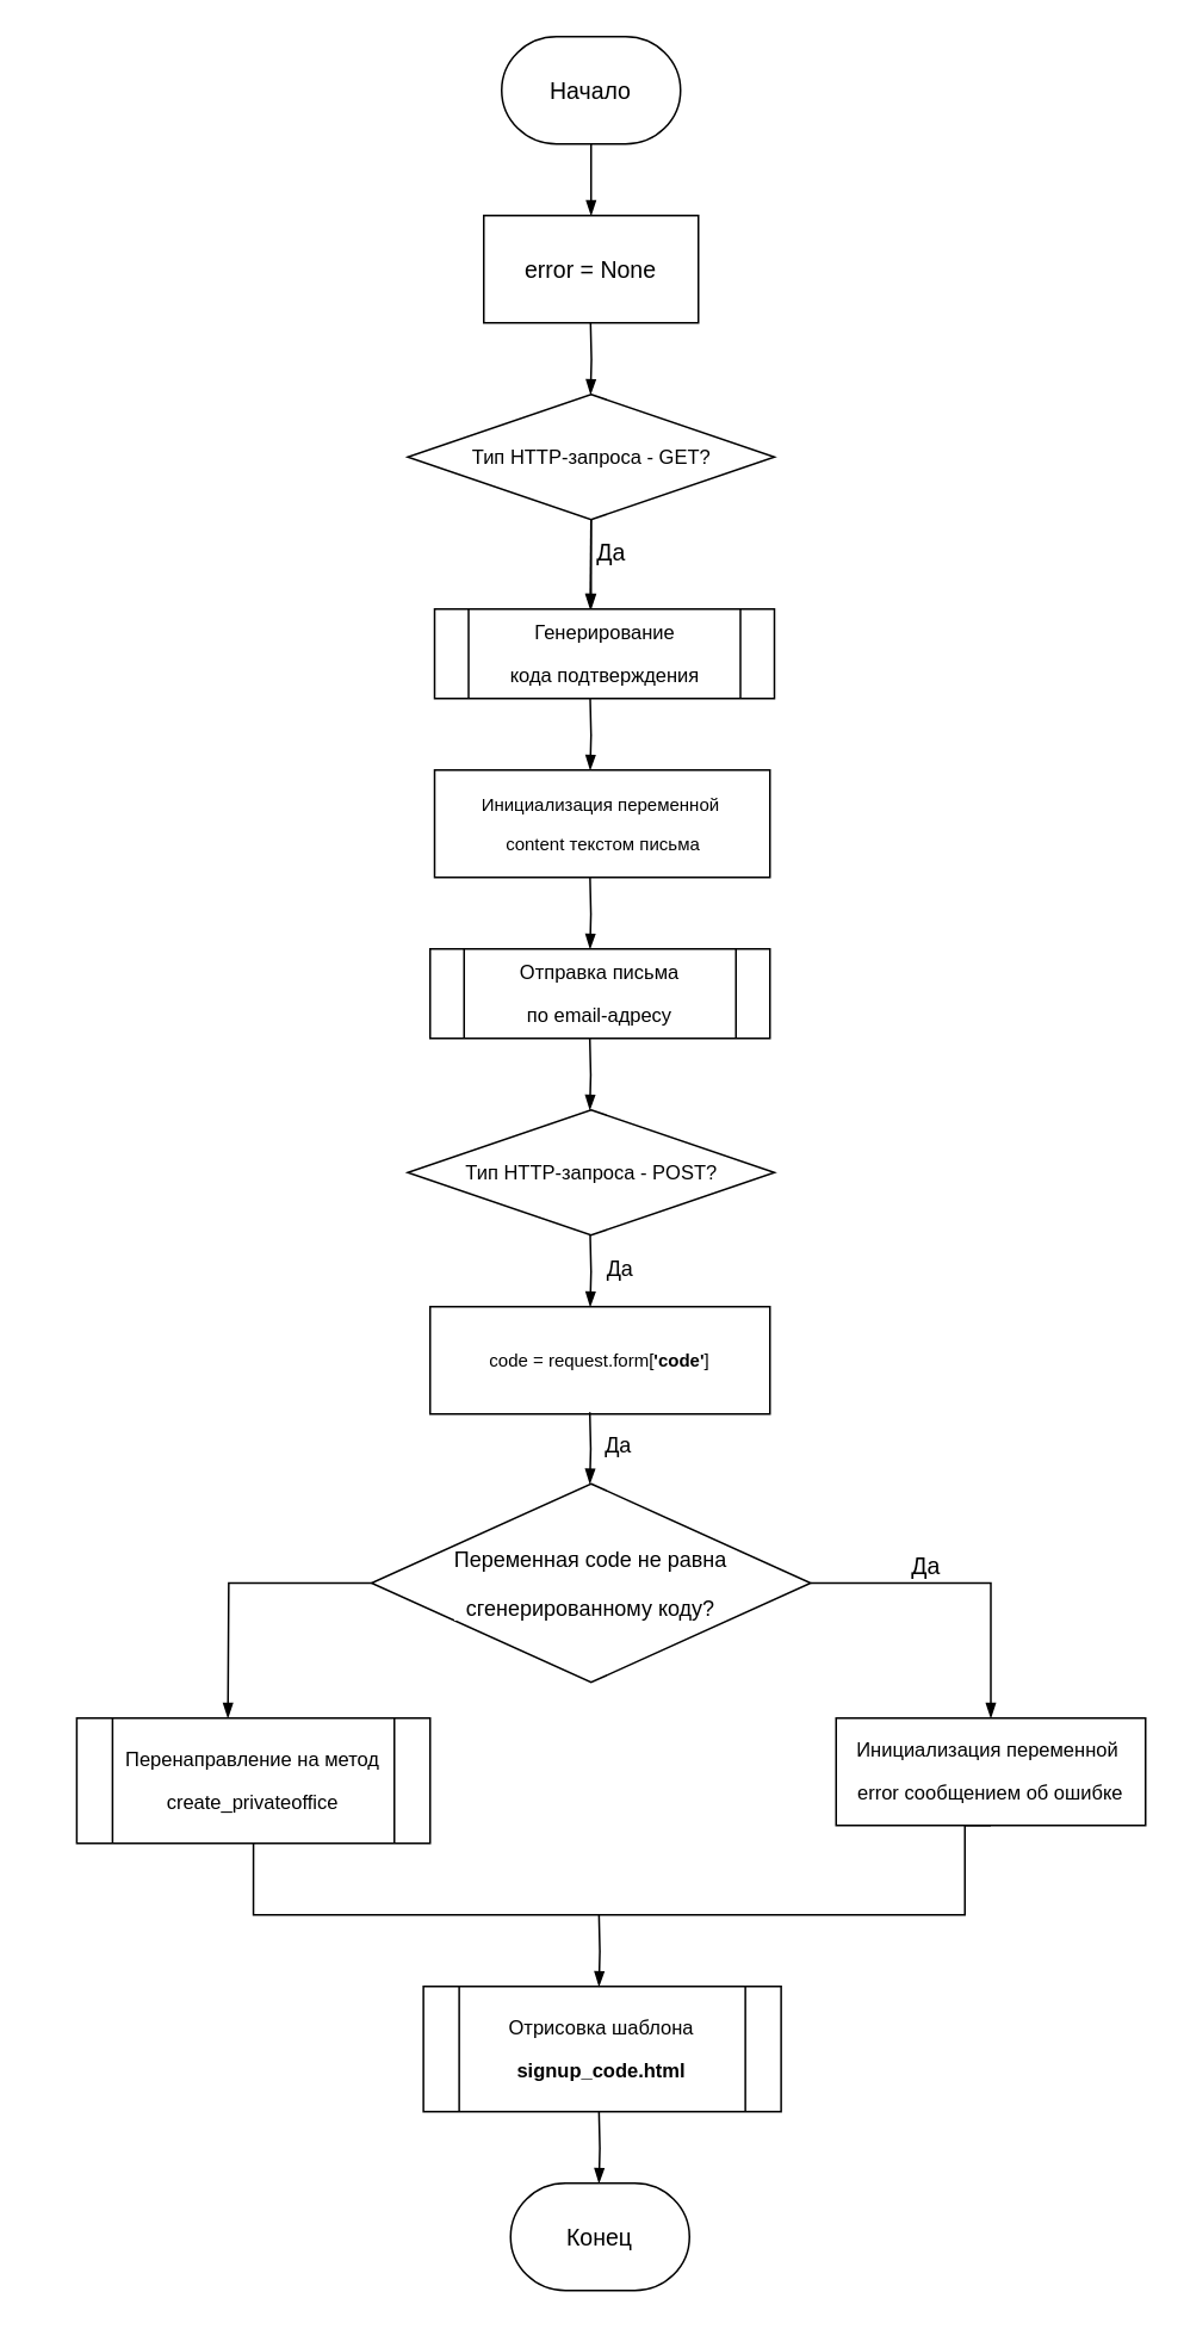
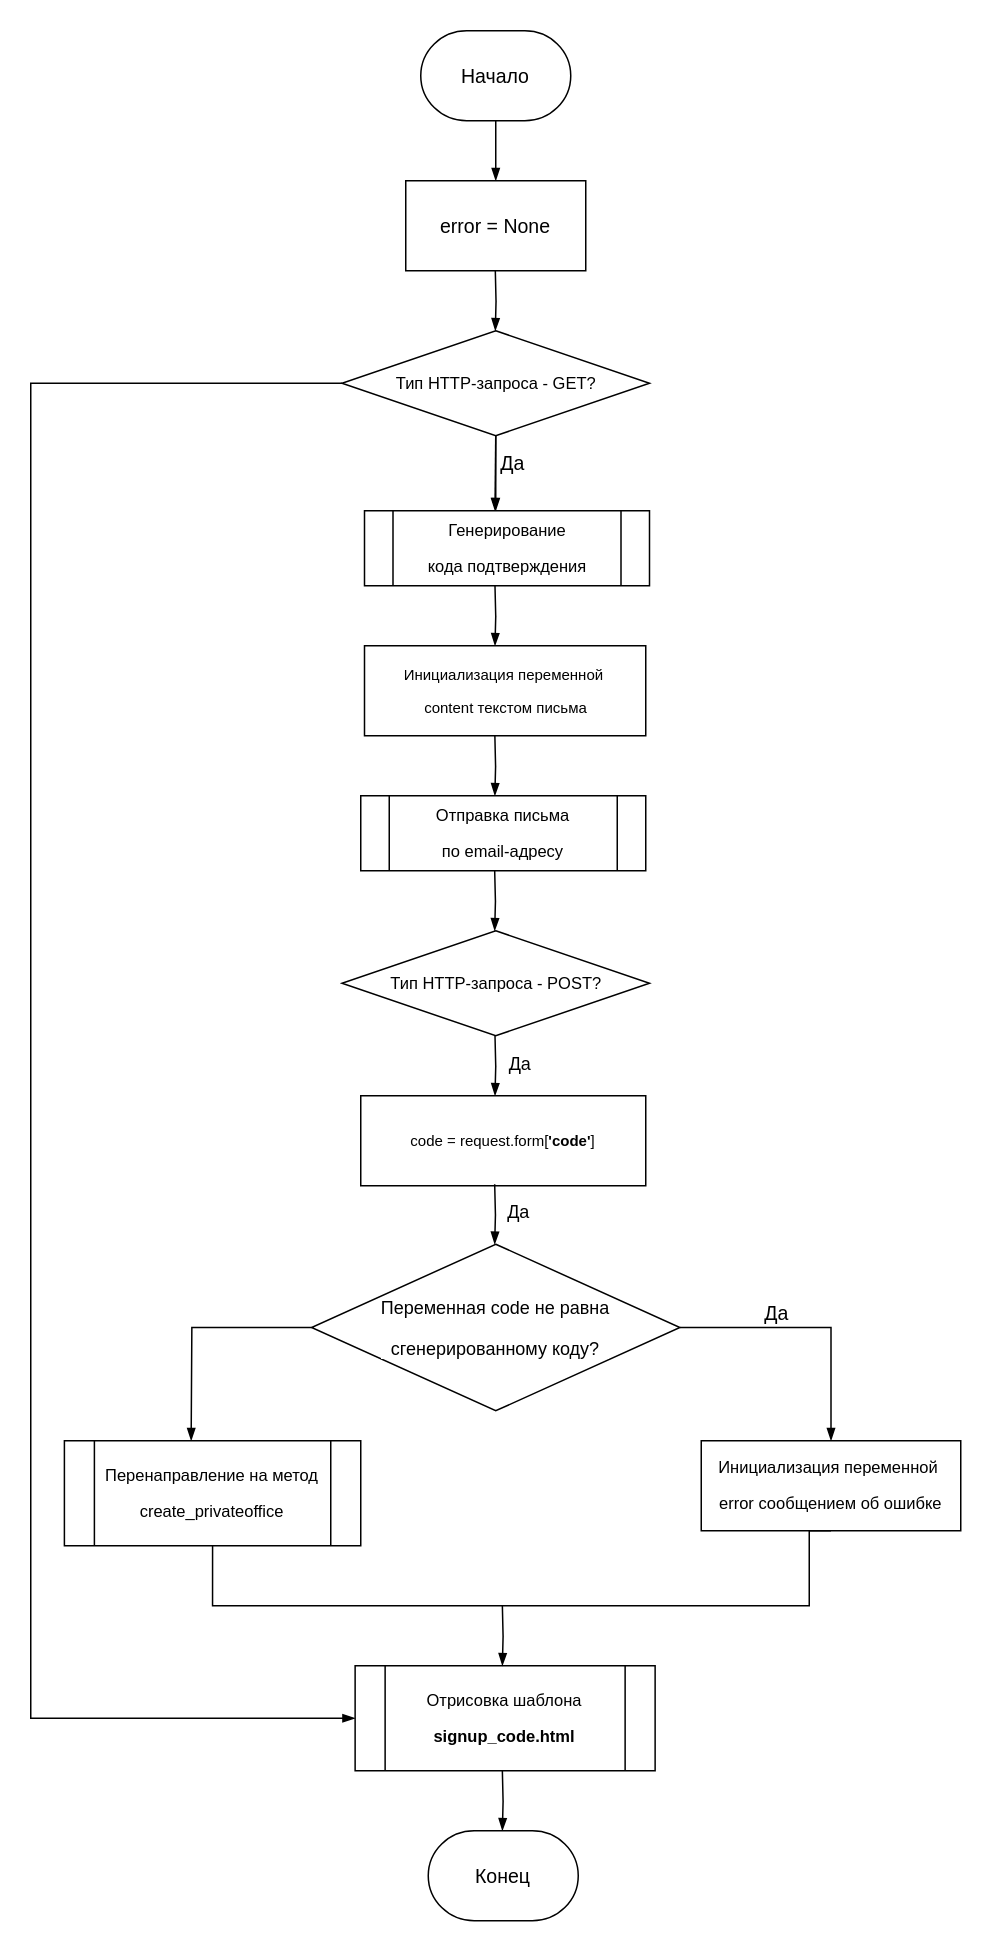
  <mxCell id="0" />
  <mxCell id="1" parent="0" />
  <mxCell id="2" style="edgeStyle=orthogonalEdgeStyle;rounded=0;orthogonalLoop=1;jettySize=auto;html=1;exitX=0.5;exitY=1;exitDx=0;exitDy=0;exitPerimeter=0;fontFamily=Helvetica;fontSize=13;endArrow=blockThin;endFill=1;startArrow=none;startFill=0;" edge="1" parent="1" source="3" target="4"><mxGeometry relative="1" as="geometry" /></mxCell>
  <mxCell id="3" value="Начало" style="strokeWidth=1;html=1;shape=mxgraph.flowchart.terminator;whiteSpace=wrap;fontFamily=Helvetica;fontSize=13;" vertex="1" parent="1"><mxGeometry x="280" y="20" width="100" height="60" as="geometry" /></mxCell>
  <mxCell id="4" value="error = None" style="rounded=0;whiteSpace=wrap;html=1;fontFamily=Helvetica;fontSize=13;" vertex="1" parent="1"><mxGeometry x="270" y="120" width="120" height="60" as="geometry" /></mxCell>
  <mxCell id="5" value="" style="edgeStyle=orthogonalEdgeStyle;rounded=0;orthogonalLoop=1;jettySize=auto;html=1;fontFamily=Helvetica;fontSize=11;fontColor=#000000;startArrow=none;startFill=0;endArrow=blockThin;endFill=1;" edge="1" parent="1" source="7"><mxGeometry relative="1" as="geometry"><mxPoint x="330" y="340" as="targetPoint" /></mxGeometry></mxCell>
+ <mxCell id="6" style="edgeStyle=orthogonalEdgeStyle;rounded=0;orthogonalLoop=1;jettySize=auto;html=1;fontFamily=Helvetica;fontSize=11;fontColor=#000000;startArrow=none;startFill=0;endArrow=blockThin;endFill=1;entryX=0;entryY=0.5;entryDx=0;entryDy=0;" edge="1" parent="1" source="7" target="19"><mxGeometry relative="1" as="geometry"><mxPoint x="180" y="915" as="targetPoint" /><Array as="points"><mxPoint x="20" y="255" /><mxPoint x="20" y="1145" /></Array></mxGeometry></mxCell>
  <mxCell id="7" value="&lt;pre style=&quot;background-color: rgb(255 , 255 , 255) ; font-size: 11px&quot;&gt;&lt;pre&gt;&lt;font face=&quot;Helvetica&quot;&gt;Тип HTTP-запроса - GET?&lt;/font&gt;&lt;/pre&gt;&lt;/pre&gt;" style="rhombus;whiteSpace=wrap;html=1;fontFamily=Helvetica;fontSize=13;strokeWidth=1;" vertex="1" parent="1"><mxGeometry x="227.5" y="220" width="205" height="70" as="geometry" /></mxCell>
  <mxCell id="8" style="edgeStyle=orthogonalEdgeStyle;rounded=0;orthogonalLoop=1;jettySize=auto;html=1;exitX=0.5;exitY=1;exitDx=0;exitDy=0;fontFamily=Helvetica;fontSize=13;endArrow=blockThin;endFill=1;startArrow=none;startFill=0;" edge="1" parent="1" source="7"><mxGeometry relative="1" as="geometry"><mxPoint x="329.5" y="310" as="sourcePoint" /><mxPoint x="329.5" y="340" as="targetPoint" /></mxGeometry></mxCell>
  <mxCell id="9" value="Да" style="edgeLabel;html=1;align=center;verticalAlign=middle;resizable=0;points=[];fontSize=13;fontFamily=Helvetica;fontColor=#000000;" vertex="1" connectable="0" parent="8"><mxGeometry x="-0.333" y="3" relative="1" as="geometry"><mxPoint x="8" as="offset" /></mxGeometry></mxCell>
  <mxCell id="10" style="edgeStyle=orthogonalEdgeStyle;rounded=0;orthogonalLoop=1;jettySize=auto;html=1;exitX=0.5;exitY=1;exitDx=0;exitDy=0;exitPerimeter=0;fontFamily=Helvetica;fontSize=13;endArrow=blockThin;endFill=1;startArrow=none;startFill=0;" edge="1" parent="1"><mxGeometry relative="1" as="geometry"><mxPoint x="329.71" y="180" as="sourcePoint" /><mxPoint x="329.71" y="220" as="targetPoint" /></mxGeometry></mxCell>
  <mxCell id="11" style="edgeStyle=orthogonalEdgeStyle;rounded=0;orthogonalLoop=1;jettySize=auto;html=1;exitX=0.5;exitY=1;exitDx=0;exitDy=0;exitPerimeter=0;fontFamily=Helvetica;fontSize=13;endArrow=blockThin;endFill=1;startArrow=none;startFill=0;" edge="1" parent="1"><mxGeometry relative="1" as="geometry"><mxPoint x="329.49" y="390" as="sourcePoint" /><mxPoint x="329.49" y="430" as="targetPoint" /></mxGeometry></mxCell>
  <mxCell id="12" style="edgeStyle=orthogonalEdgeStyle;rounded=0;orthogonalLoop=1;jettySize=auto;html=1;exitX=0.5;exitY=1;exitDx=0;exitDy=0;exitPerimeter=0;fontFamily=Helvetica;fontSize=13;endArrow=blockThin;endFill=1;startArrow=none;startFill=0;" edge="1" parent="1"><mxGeometry relative="1" as="geometry"><mxPoint x="329.41" y="490" as="sourcePoint" /><mxPoint x="329.41" y="530" as="targetPoint" /></mxGeometry></mxCell>
  <mxCell id="13" style="edgeStyle=orthogonalEdgeStyle;rounded=0;orthogonalLoop=1;jettySize=auto;html=1;fontFamily=Helvetica;fontSize=10;fontColor=#000000;startArrow=none;startFill=0;endArrow=blockThin;endFill=1;exitX=0;exitY=0.5;exitDx=0;exitDy=0;" edge="1" parent="1" source="14"><mxGeometry relative="1" as="geometry"><mxPoint x="126.941" y="960" as="targetPoint" /></mxGeometry></mxCell>
  <mxCell id="14" value="&lt;pre style=&quot;background-color: rgb(255 , 255 , 255) ; font-size: 10px&quot;&gt;&lt;pre&gt;&lt;pre style=&quot;font-size: 12px&quot;&gt;&lt;pre&gt;&lt;font face=&quot;Helvetica&quot;&gt;Переменная code не равна&lt;/font&gt;&lt;/pre&gt;&lt;pre&gt;&lt;font face=&quot;Helvetica&quot;&gt;сгенерированному коду?&lt;/font&gt;&lt;/pre&gt;&lt;/pre&gt;&lt;/pre&gt;&lt;/pre&gt;" style="rhombus;whiteSpace=wrap;html=1;fontFamily=Helvetica;fontSize=13;strokeWidth=1;" vertex="1" parent="1"><mxGeometry x="207.22" y="829" width="245.56" height="111" as="geometry" /></mxCell>
  <mxCell id="15" style="edgeStyle=orthogonalEdgeStyle;rounded=0;orthogonalLoop=1;jettySize=auto;html=1;exitX=1;exitY=0.5;exitDx=0;exitDy=0;fontFamily=Helvetica;fontSize=13;endArrow=blockThin;endFill=1;startArrow=none;startFill=0;entryX=0.5;entryY=0;entryDx=0;entryDy=0;" edge="1" parent="1" source="14" target="17"><mxGeometry relative="1" as="geometry"><mxPoint x="504.43" y="870" as="sourcePoint" /><mxPoint x="504.43" y="910" as="targetPoint" /></mxGeometry></mxCell>
  <mxCell id="16" value="&lt;font style=&quot;font-size: 13px&quot;&gt;Да&lt;/font&gt;" style="edgeLabel;html=1;align=center;verticalAlign=middle;resizable=0;points=[];fontSize=11;fontFamily=Helvetica;fontColor=#000000;" vertex="1" connectable="0" parent="15"><mxGeometry x="-0.244" y="3" relative="1" as="geometry"><mxPoint x="-3" y="-7" as="offset" /></mxGeometry></mxCell>
  <mxCell id="17" value="&lt;pre style=&quot;font-size: 11px ; background-color: rgb(255 , 255 , 255)&quot;&gt;&lt;pre&gt;&lt;font face=&quot;Helvetica&quot; style=&quot;font-size: 11px&quot;&gt;Инициализация переменной &lt;/font&gt;&lt;/pre&gt;&lt;pre&gt;&lt;font face=&quot;Helvetica&quot; style=&quot;font-size: 11px&quot;&gt;error сообщением об ошибке&lt;/font&gt;&lt;/pre&gt;&lt;/pre&gt;" style="rounded=0;whiteSpace=wrap;html=1;fontFamily=Helvetica;fontSize=13;" vertex="1" parent="1"><mxGeometry x="467" y="960" width="173" height="60" as="geometry" /></mxCell>
  <mxCell id="18" style="edgeStyle=orthogonalEdgeStyle;rounded=0;orthogonalLoop=1;jettySize=auto;html=1;exitX=0.5;exitY=1;exitDx=0;exitDy=0;fontFamily=Helvetica;fontSize=13;endArrow=none;endFill=0;startArrow=none;startFill=0;entryX=0.5;entryY=1;entryDx=0;entryDy=0;" edge="1" parent="1" source="17" target="20"><mxGeometry relative="1" as="geometry"><mxPoint x="536.66" y="1070" as="sourcePoint" /><mxPoint x="536.66" y="1110" as="targetPoint" /><Array as="points"><mxPoint x="539" y="1070" /><mxPoint x="141" y="1070" /></Array></mxGeometry></mxCell>
  <mxCell id="19" value="&lt;pre style=&quot;background-color: rgb(255 , 255 , 255) ; font-size: 11px&quot;&gt;&lt;pre&gt;&lt;pre&gt;&lt;pre&gt;&lt;font face=&quot;Helvetica&quot;&gt;Отрисовка шаблона&lt;/font&gt;&lt;/pre&gt;&lt;pre&gt;&lt;span style=&quot;font-weight: bold&quot;&gt;&lt;font face=&quot;Helvetica&quot;&gt;signup_code.html&lt;/font&gt;&lt;/span&gt;&lt;/pre&gt;&lt;/pre&gt;&lt;/pre&gt;&lt;/pre&gt;" style="shape=process;whiteSpace=wrap;html=1;backgroundOutline=1;fontFamily=Helvetica;fontSize=13;fontColor=#000000;strokeWidth=1;" vertex="1" parent="1"><mxGeometry x="236.25" y="1110" width="200" height="70" as="geometry" /></mxCell>
  <mxCell id="20" value="&lt;pre style=&quot;background-color: rgb(255 , 255 , 255) ; font-size: 11px&quot;&gt;&lt;pre&gt;&lt;pre&gt;&lt;pre&gt;&lt;pre&gt;&lt;font face=&quot;Helvetica&quot;&gt;Перенаправление на метод&lt;/font&gt;&lt;/pre&gt;&lt;pre&gt;&lt;font face=&quot;Helvetica&quot;&gt;create_privateoffice&lt;/font&gt;&lt;/pre&gt;&lt;/pre&gt;&lt;/pre&gt;&lt;/pre&gt;&lt;/pre&gt;" style="shape=process;whiteSpace=wrap;html=1;backgroundOutline=1;fontFamily=Helvetica;fontSize=13;fontColor=#000000;strokeWidth=1;" vertex="1" parent="1"><mxGeometry x="42.43" y="960" width="197.57" height="70" as="geometry" /></mxCell>
  <mxCell id="21" style="edgeStyle=orthogonalEdgeStyle;rounded=0;orthogonalLoop=1;jettySize=auto;html=1;exitX=0.5;exitY=1;exitDx=0;exitDy=0;exitPerimeter=0;fontFamily=Helvetica;fontSize=13;endArrow=blockThin;endFill=1;startArrow=none;startFill=0;" edge="1" parent="1"><mxGeometry relative="1" as="geometry"><mxPoint x="334.41" y="1070" as="sourcePoint" /><mxPoint x="334.41" y="1110" as="targetPoint" /></mxGeometry></mxCell>
  <mxCell id="22" style="edgeStyle=orthogonalEdgeStyle;rounded=0;orthogonalLoop=1;jettySize=auto;html=1;exitX=0.5;exitY=1;exitDx=0;exitDy=0;exitPerimeter=0;fontFamily=Helvetica;fontSize=13;endArrow=blockThin;endFill=1;startArrow=none;startFill=0;" edge="1" parent="1"><mxGeometry relative="1" as="geometry"><mxPoint x="334.41" y="1180" as="sourcePoint" /><mxPoint x="334.41" y="1220" as="targetPoint" /></mxGeometry></mxCell>
  <mxCell id="23" value="Конец" style="strokeWidth=1;html=1;shape=mxgraph.flowchart.terminator;whiteSpace=wrap;fontFamily=Helvetica;fontSize=13;" vertex="1" parent="1"><mxGeometry x="285" y="1220" width="100" height="60" as="geometry" /></mxCell>
  <mxCell id="24" value="&lt;pre style=&quot;background-color: rgb(255 , 255 , 255)&quot;&gt;&lt;pre&gt;&lt;font face=&quot;Helvetica&quot;&gt;Генерирование&lt;/font&gt;&lt;/pre&gt;&lt;pre&gt;&lt;font face=&quot;Helvetica&quot;&gt;кода подтверждения&lt;/font&gt;&lt;/pre&gt;&lt;/pre&gt;" style="shape=process;whiteSpace=wrap;html=1;backgroundOutline=1;fontFamily=Helvetica;fontSize=11;fontColor=#000000;strokeWidth=1;" vertex="1" parent="1"><mxGeometry x="242.5" y="340" width="190" height="50" as="geometry" /></mxCell>
  <mxCell id="25" value="&lt;pre style=&quot;font-size: 10px ; background-color: rgb(255 , 255 , 255)&quot;&gt;&lt;pre&gt;&lt;font face=&quot;Helvetica&quot;&gt;Инициализация переменной &lt;/font&gt;&lt;/pre&gt;&lt;pre&gt;&lt;font face=&quot;Helvetica&quot;&gt;content текстом письма&lt;/font&gt;&lt;/pre&gt;&lt;/pre&gt;" style="rounded=0;whiteSpace=wrap;html=1;fontFamily=Helvetica;fontSize=13;" vertex="1" parent="1"><mxGeometry x="242.5" y="430" width="187.5" height="60" as="geometry" /></mxCell>
  <mxCell id="26" value="&lt;pre style=&quot;background-color: rgb(255 , 255 , 255)&quot;&gt;&lt;pre&gt;&lt;font face=&quot;Helvetica&quot;&gt;Отправка письма&lt;/font&gt;&lt;/pre&gt;&lt;pre&gt;&lt;font face=&quot;Helvetica&quot;&gt;по email-адресу&lt;/font&gt;&lt;/pre&gt;&lt;/pre&gt;" style="shape=process;whiteSpace=wrap;html=1;backgroundOutline=1;fontFamily=Helvetica;fontSize=11;fontColor=#000000;strokeWidth=1;" vertex="1" parent="1"><mxGeometry x="240" y="530" width="190" height="50" as="geometry" /></mxCell>
  <mxCell id="27" style="edgeStyle=orthogonalEdgeStyle;rounded=0;orthogonalLoop=1;jettySize=auto;html=1;exitX=0.5;exitY=1;exitDx=0;exitDy=0;exitPerimeter=0;fontFamily=Helvetica;fontSize=13;endArrow=blockThin;endFill=1;startArrow=none;startFill=0;" edge="1" parent="1"><mxGeometry relative="1" as="geometry"><mxPoint x="329.29" y="580" as="sourcePoint" /><mxPoint x="329.29" y="620" as="targetPoint" /></mxGeometry></mxCell>
  <mxCell id="28" value="&lt;pre style=&quot;background-color: rgb(255 , 255 , 255) ; font-size: 11px&quot;&gt;&lt;pre&gt;&lt;font face=&quot;Helvetica&quot;&gt;Тип HTTP-запроса - POST?&lt;/font&gt;&lt;/pre&gt;&lt;/pre&gt;" style="rhombus;whiteSpace=wrap;html=1;fontFamily=Helvetica;fontSize=13;strokeWidth=1;" vertex="1" parent="1"><mxGeometry x="227.5" y="620" width="205" height="70" as="geometry" /></mxCell>
  <mxCell id="29" style="edgeStyle=orthogonalEdgeStyle;rounded=0;orthogonalLoop=1;jettySize=auto;html=1;exitX=0.5;exitY=1;exitDx=0;exitDy=0;exitPerimeter=0;fontFamily=Helvetica;fontSize=13;endArrow=blockThin;endFill=1;startArrow=none;startFill=0;" edge="1" parent="1"><mxGeometry relative="1" as="geometry"><mxPoint x="329.5" y="690" as="sourcePoint" /><mxPoint x="329.5" y="730" as="targetPoint" /></mxGeometry></mxCell>
  <mxCell id="30" value="Да" style="edgeLabel;html=1;align=center;verticalAlign=middle;resizable=0;points=[];fontSize=12;fontFamily=Helvetica;fontColor=#000000;" vertex="1" connectable="0" parent="29"><mxGeometry x="0.05" y="-2" relative="1" as="geometry"><mxPoint x="17" y="-1" as="offset" /></mxGeometry></mxCell>
  <mxCell id="31" value="&lt;pre style=&quot;font-size: 10px ; background-color: rgb(255 , 255 , 255)&quot;&gt;&lt;pre&gt;&lt;pre&gt;&lt;font face=&quot;Helvetica&quot;&gt;code = request.form[&lt;span style=&quot;font-weight: bold&quot;&gt;'code'&lt;/span&gt;]&lt;/font&gt;&lt;/pre&gt;&lt;/pre&gt;&lt;/pre&gt;" style="rounded=0;whiteSpace=wrap;html=1;fontFamily=Helvetica;fontSize=13;" vertex="1" parent="1"><mxGeometry x="240" y="730" width="190" height="60" as="geometry" /></mxCell>
  <mxCell id="32" style="edgeStyle=orthogonalEdgeStyle;rounded=0;orthogonalLoop=1;jettySize=auto;html=1;exitX=0.5;exitY=1;exitDx=0;exitDy=0;exitPerimeter=0;fontFamily=Helvetica;fontSize=13;endArrow=blockThin;endFill=1;startArrow=none;startFill=0;" edge="1" parent="1"><mxGeometry relative="1" as="geometry"><mxPoint x="329.29" y="789" as="sourcePoint" /><mxPoint x="329.29" y="829" as="targetPoint" /></mxGeometry></mxCell>
  <mxCell id="33" value="Да" style="edgeLabel;html=1;align=center;verticalAlign=middle;resizable=0;points=[];fontSize=12;fontFamily=Helvetica;fontColor=#000000;" vertex="1" connectable="0" parent="32"><mxGeometry x="0.05" y="-2" relative="1" as="geometry"><mxPoint x="17" y="-1" as="offset" /></mxGeometry></mxCell>
